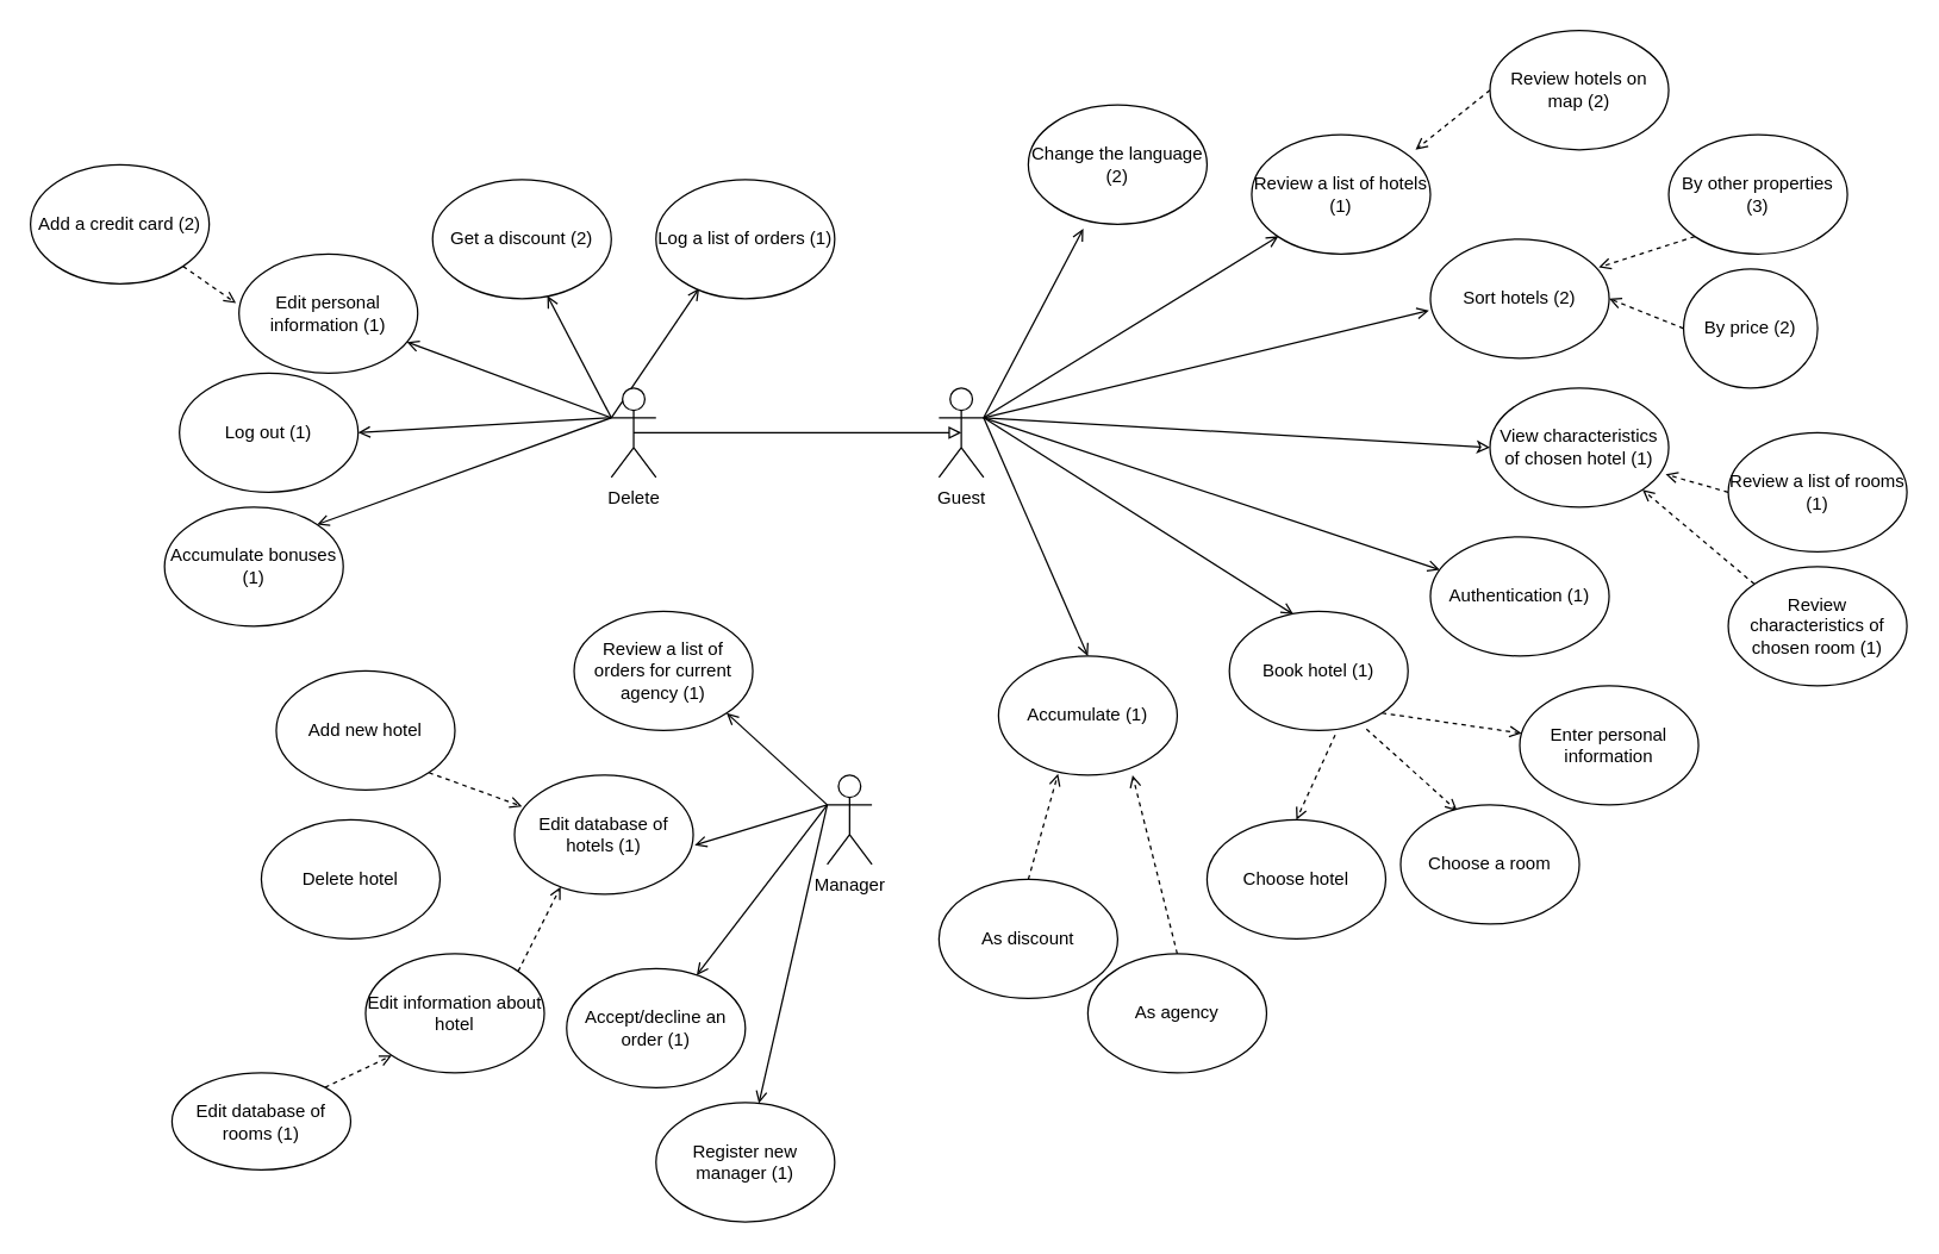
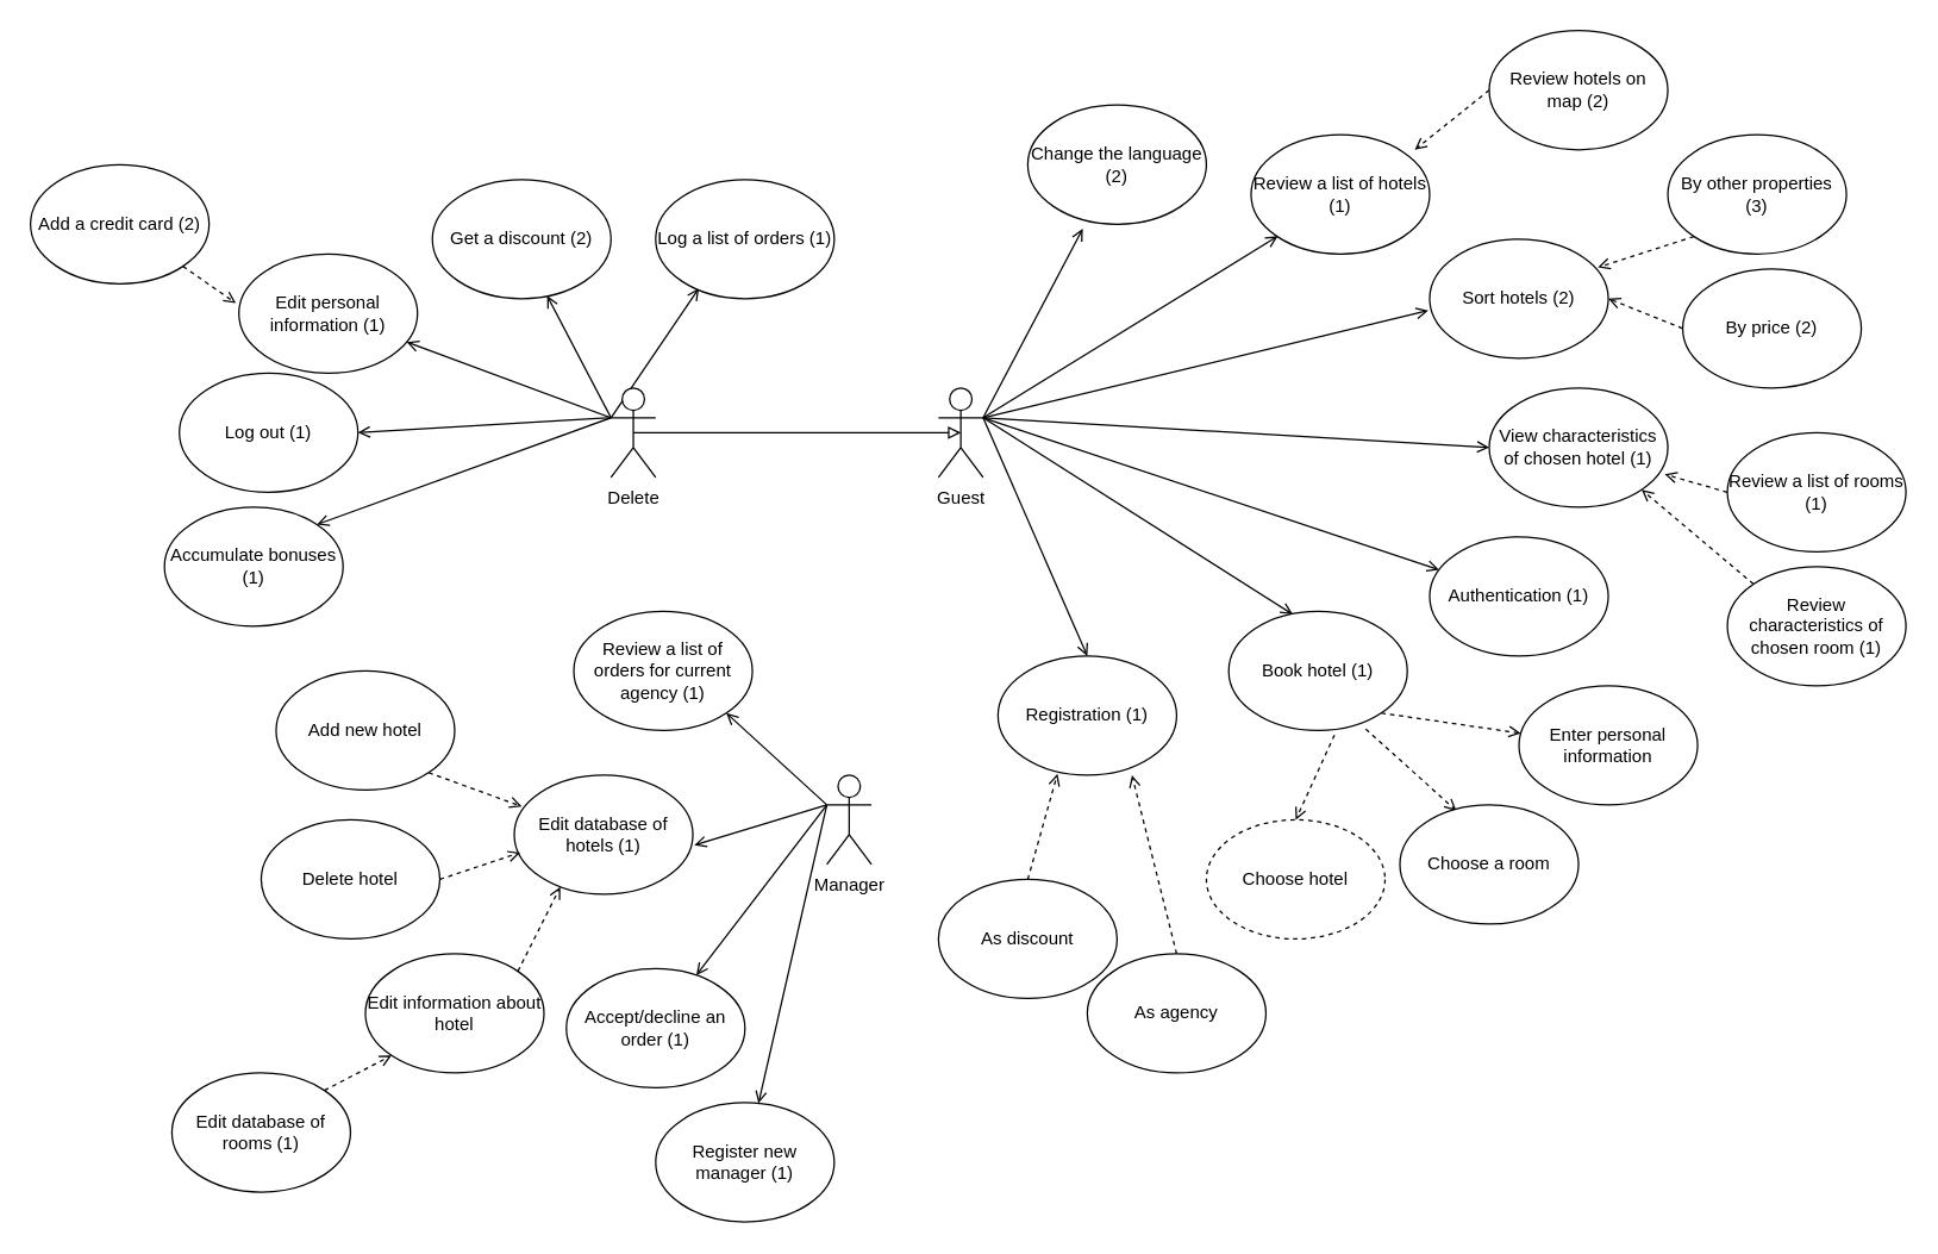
  <mxCell id="0" />
  <mxCell id="1" parent="0" />
  <mxCell id="2" style="edgeStyle=none;rounded=0;orthogonalLoop=1;jettySize=auto;html=1;exitX=1;exitY=0.333;exitDx=0;exitDy=0;exitPerimeter=0;entryX=0;entryY=1;entryDx=0;entryDy=0;endArrow=open;endFill=0;" parent="1" source="9" edge="1"><mxGeometry relative="1" as="geometry"><mxPoint x="858" y="158" as="targetPoint" /></mxGeometry></mxCell>
  <mxCell id="3" style="edgeStyle=none;rounded=0;orthogonalLoop=1;jettySize=auto;html=1;exitX=1;exitY=0.333;exitDx=0;exitDy=0;exitPerimeter=0;entryX=-0.008;entryY=0.6;entryDx=0;entryDy=0;entryPerimeter=0;endArrow=open;endFill=0;" parent="1" source="9" target="12" edge="1"><mxGeometry relative="1" as="geometry" /></mxCell>
- <mxCell id="4" style="edgeStyle=none;rounded=0;orthogonalLoop=1;jettySize=auto;html=1;exitX=1;exitY=0.333;exitDx=0;exitDy=0;exitPerimeter=0;entryX=0;entryY=0.5;entryDx=0;entryDy=0;endArrow=classic;endFill=0;" parent="1" source="9" target="11" edge="1"><mxGeometry relative="1" as="geometry" /></mxCell>
+ <mxCell id="4" style="edgeStyle=none;rounded=0;orthogonalLoop=1;jettySize=auto;html=1;exitX=1;exitY=0.333;exitDx=0;exitDy=0;exitPerimeter=0;entryX=0;entryY=0.5;entryDx=0;entryDy=0;endArrow=open;endFill=0;" parent="1" source="9" target="11" edge="1"><mxGeometry relative="1" as="geometry" /></mxCell>
  <mxCell id="5" style="edgeStyle=none;rounded=0;orthogonalLoop=1;jettySize=auto;html=1;exitX=1;exitY=0.333;exitDx=0;exitDy=0;exitPerimeter=0;endArrow=open;endFill=0;" parent="1" source="9" target="15" edge="1"><mxGeometry relative="1" as="geometry" /></mxCell>
  <mxCell id="6" style="edgeStyle=none;rounded=0;orthogonalLoop=1;jettySize=auto;html=1;exitX=1;exitY=0.333;exitDx=0;exitDy=0;exitPerimeter=0;entryX=0.358;entryY=0.025;entryDx=0;entryDy=0;entryPerimeter=0;endArrow=open;endFill=0;" parent="1" source="9" target="20" edge="1"><mxGeometry relative="1" as="geometry" /></mxCell>
  <mxCell id="7" style="edgeStyle=none;rounded=0;orthogonalLoop=1;jettySize=auto;html=1;exitX=1;exitY=0.333;exitDx=0;exitDy=0;exitPerimeter=0;entryX=0.5;entryY=0;entryDx=0;entryDy=0;endArrow=open;endFill=0;" parent="1" source="9" target="16" edge="1"><mxGeometry relative="1" as="geometry" /></mxCell>
  <mxCell id="8" style="edgeStyle=none;rounded=0;orthogonalLoop=1;jettySize=auto;html=1;exitX=1;exitY=0.333;exitDx=0;exitDy=0;exitPerimeter=0;entryX=0.308;entryY=1.038;entryDx=0;entryDy=0;entryPerimeter=0;endArrow=open;endFill=0;" parent="1" source="9" target="64" edge="1"><mxGeometry relative="1" as="geometry" /></mxCell>
  <mxCell id="9" value="Guest&lt;br&gt;" style="shape=umlActor;verticalLabelPosition=bottom;labelBackgroundColor=#ffffff;verticalAlign=top;html=1;outlineConnect=0;" parent="1" vertex="1"><mxGeometry x="630" y="260" width="30" height="60" as="geometry" /></mxCell>
- <mxCell id="10" value="Choose hotel" style="ellipse;whiteSpace=wrap;html=1;" parent="1" vertex="1"><mxGeometry x="810" y="550" width="120" height="80" as="geometry" /></mxCell>
+ <mxCell id="10" value="Choose hotel" style="ellipse;whiteSpace=wrap;html=1;dashed=1;" parent="1" vertex="1"><mxGeometry x="810" y="550" width="120" height="80" as="geometry" /></mxCell>
  <mxCell id="11" value="View characteristics of chosen hotel (1)" style="ellipse;whiteSpace=wrap;html=1;" parent="1" vertex="1"><mxGeometry x="1000" y="260" width="120" height="80" as="geometry" /></mxCell>
  <mxCell id="12" value="Sort hotels (2)" style="ellipse;whiteSpace=wrap;html=1;" parent="1" vertex="1"><mxGeometry x="960" y="160" width="120" height="80" as="geometry" /></mxCell>
  <mxCell id="13" style="edgeStyle=none;rounded=0;orthogonalLoop=1;jettySize=auto;html=1;exitX=0;exitY=0.5;exitDx=0;exitDy=0;entryX=1;entryY=0.5;entryDx=0;entryDy=0;dashed=1;endArrow=open;endFill=0;" parent="1" source="14" target="12" edge="1"><mxGeometry relative="1" as="geometry" /></mxCell>
- <mxCell id="14" value="By price (2)" style="ellipse;whiteSpace=wrap;html=1;" parent="1" vertex="1"><mxGeometry x="1130" y="180" width="90" height="80" as="geometry" /></mxCell>
+ <mxCell id="14" value="By price (2)" style="ellipse;whiteSpace=wrap;html=1;" parent="1" vertex="1"><mxGeometry x="1130" y="180" width="120" height="80" as="geometry" /></mxCell>
  <mxCell id="15" value="Authentication (1)" style="ellipse;whiteSpace=wrap;html=1;" parent="1" vertex="1"><mxGeometry x="960" y="360" width="120" height="80" as="geometry" /></mxCell>
- <mxCell id="16" value="Accumulate (1)" style="ellipse;whiteSpace=wrap;html=1;" parent="1" vertex="1"><mxGeometry x="670" y="440" width="120" height="80" as="geometry" /></mxCell>
+ <mxCell id="16" value="Registration (1)" style="ellipse;whiteSpace=wrap;html=1;" parent="1" vertex="1"><mxGeometry x="670" y="440" width="120" height="80" as="geometry" /></mxCell>
  <mxCell id="17" style="edgeStyle=none;rounded=0;orthogonalLoop=1;jettySize=auto;html=1;exitX=0.592;exitY=1.038;exitDx=0;exitDy=0;entryX=0.5;entryY=0;entryDx=0;entryDy=0;dashed=1;endArrow=open;endFill=0;exitPerimeter=0;" parent="1" source="20" target="10" edge="1"><mxGeometry relative="1" as="geometry" /></mxCell>
  <mxCell id="18" style="edgeStyle=none;rounded=0;orthogonalLoop=1;jettySize=auto;html=1;exitX=1;exitY=1;exitDx=0;exitDy=0;dashed=1;endArrow=open;endFill=0;" parent="1" source="20" target="21" edge="1"><mxGeometry relative="1" as="geometry" /></mxCell>
  <mxCell id="19" style="edgeStyle=none;rounded=0;orthogonalLoop=1;jettySize=auto;html=1;exitX=0.767;exitY=0.988;exitDx=0;exitDy=0;entryX=0.317;entryY=0.05;entryDx=0;entryDy=0;entryPerimeter=0;endArrow=open;endFill=0;dashed=1;exitPerimeter=0;" parent="1" source="20" target="48" edge="1"><mxGeometry relative="1" as="geometry" /></mxCell>
  <mxCell id="20" value="Book hotel (1)&lt;br&gt;" style="ellipse;whiteSpace=wrap;html=1;" parent="1" vertex="1"><mxGeometry x="825" y="410" width="120" height="80" as="geometry" /></mxCell>
  <mxCell id="21" value="Enter personal information" style="ellipse;whiteSpace=wrap;html=1;" parent="1" vertex="1"><mxGeometry x="1020" y="460" width="120" height="80" as="geometry" /></mxCell>
  <mxCell id="22" style="edgeStyle=none;rounded=0;orthogonalLoop=1;jettySize=auto;html=1;exitX=0.5;exitY=0.5;exitDx=0;exitDy=0;exitPerimeter=0;entryX=0.5;entryY=0.5;entryDx=0;entryDy=0;entryPerimeter=0;endArrow=block;endFill=0;" parent="1" source="28" target="9" edge="1"><mxGeometry relative="1" as="geometry" /></mxCell>
  <mxCell id="23" style="edgeStyle=none;rounded=0;orthogonalLoop=1;jettySize=auto;html=1;exitX=0;exitY=0.333;exitDx=0;exitDy=0;exitPerimeter=0;entryX=0.642;entryY=0.975;entryDx=0;entryDy=0;entryPerimeter=0;endArrow=open;endFill=0;" parent="1" source="28" target="31" edge="1"><mxGeometry relative="1" as="geometry" /></mxCell>
  <mxCell id="24" style="edgeStyle=none;rounded=0;orthogonalLoop=1;jettySize=auto;html=1;exitX=0;exitY=0.333;exitDx=0;exitDy=0;exitPerimeter=0;endArrow=open;endFill=0;" parent="1" source="28" target="30" edge="1"><mxGeometry relative="1" as="geometry" /></mxCell>
  <mxCell id="25" style="edgeStyle=none;rounded=0;orthogonalLoop=1;jettySize=auto;html=1;exitX=0;exitY=0.333;exitDx=0;exitDy=0;exitPerimeter=0;entryX=1;entryY=0.5;entryDx=0;entryDy=0;endArrow=open;endFill=0;" parent="1" source="28" target="29" edge="1"><mxGeometry relative="1" as="geometry" /></mxCell>
  <mxCell id="26" style="edgeStyle=none;rounded=0;orthogonalLoop=1;jettySize=auto;html=1;exitX=0;exitY=0.333;exitDx=0;exitDy=0;exitPerimeter=0;entryX=1;entryY=0;entryDx=0;entryDy=0;endArrow=open;endFill=0;" parent="1" source="28" target="32" edge="1"><mxGeometry relative="1" as="geometry" /></mxCell>
  <mxCell id="27" style="edgeStyle=none;rounded=0;orthogonalLoop=1;jettySize=auto;html=1;exitX=0;exitY=0.333;exitDx=0;exitDy=0;exitPerimeter=0;entryX=0.242;entryY=0.913;entryDx=0;entryDy=0;entryPerimeter=0;endArrow=open;endFill=0;" parent="1" source="28" target="55" edge="1"><mxGeometry relative="1" as="geometry" /></mxCell>
  <mxCell id="28" value="Delete" style="shape=umlActor;verticalLabelPosition=bottom;labelBackgroundColor=#ffffff;verticalAlign=top;html=1;outlineConnect=0;" parent="1" vertex="1"><mxGeometry x="410" y="260" width="30" height="60" as="geometry" /></mxCell>
  <mxCell id="29" value="Log out (1)" style="ellipse;whiteSpace=wrap;html=1;" parent="1" vertex="1"><mxGeometry x="120" y="250" width="120" height="80" as="geometry" /></mxCell>
  <mxCell id="30" value="Edit personal information (1)" style="ellipse;whiteSpace=wrap;html=1;" parent="1" vertex="1"><mxGeometry x="160" y="170" width="120" height="80" as="geometry" /></mxCell>
  <mxCell id="31" value="Get a discount (2)" style="ellipse;whiteSpace=wrap;html=1;" parent="1" vertex="1"><mxGeometry x="290" y="120" width="120" height="80" as="geometry" /></mxCell>
  <mxCell id="32" value="Accumulate bonuses (1)" style="ellipse;whiteSpace=wrap;html=1;" parent="1" vertex="1"><mxGeometry x="110" y="340" width="120" height="80" as="geometry" /></mxCell>
  <mxCell id="33" value="Edit database of hotels (1)" style="ellipse;whiteSpace=wrap;html=1;" parent="1" vertex="1"><mxGeometry x="345" y="520" width="120" height="80" as="geometry" /></mxCell>
  <mxCell id="34" style="edgeStyle=none;rounded=0;orthogonalLoop=1;jettySize=auto;html=1;exitX=0;exitY=0.333;exitDx=0;exitDy=0;exitPerimeter=0;entryX=1.008;entryY=0.588;entryDx=0;entryDy=0;entryPerimeter=0;endArrow=open;endFill=0;" parent="1" source="38" target="33" edge="1"><mxGeometry relative="1" as="geometry" /></mxCell>
  <mxCell id="35" style="edgeStyle=none;rounded=0;orthogonalLoop=1;jettySize=auto;html=1;exitX=0;exitY=0.333;exitDx=0;exitDy=0;exitPerimeter=0;endArrow=open;endFill=0;" parent="1" source="38" target="45" edge="1"><mxGeometry relative="1" as="geometry" /></mxCell>
  <mxCell id="36" style="edgeStyle=none;rounded=0;orthogonalLoop=1;jettySize=auto;html=1;exitX=0;exitY=0.333;exitDx=0;exitDy=0;exitPerimeter=0;entryX=1;entryY=1;entryDx=0;entryDy=0;endArrow=open;endFill=0;" parent="1" source="38" target="46" edge="1"><mxGeometry relative="1" as="geometry" /></mxCell>
  <mxCell id="37" style="edgeStyle=none;rounded=0;orthogonalLoop=1;jettySize=auto;html=1;exitX=0;exitY=0.333;exitDx=0;exitDy=0;exitPerimeter=0;endArrow=open;endFill=0;" edge="1" parent="1" source="38" target="67"><mxGeometry relative="1" as="geometry" /></mxCell>
  <mxCell id="38" value="Manager" style="shape=umlActor;verticalLabelPosition=bottom;labelBackgroundColor=#ffffff;verticalAlign=top;html=1;outlineConnect=0;" parent="1" vertex="1"><mxGeometry x="555" y="520" width="30" height="60" as="geometry" /></mxCell>
  <mxCell id="39" style="edgeStyle=none;rounded=0;orthogonalLoop=1;jettySize=auto;html=1;exitX=1;exitY=1;exitDx=0;exitDy=0;entryX=0.042;entryY=0.263;entryDx=0;entryDy=0;entryPerimeter=0;endArrow=open;endFill=0;dashed=1;" parent="1" source="40" target="33" edge="1"><mxGeometry relative="1" as="geometry" /></mxCell>
  <mxCell id="40" value="Add new hotel" style="ellipse;whiteSpace=wrap;html=1;" parent="1" vertex="1"><mxGeometry x="185" y="450" width="120" height="80" as="geometry" /></mxCell>
+ <mxCell id="41" style="edgeStyle=none;rounded=0;orthogonalLoop=1;jettySize=auto;html=1;exitX=1;exitY=0.5;exitDx=0;exitDy=0;entryX=0.033;entryY=0.65;entryDx=0;entryDy=0;entryPerimeter=0;dashed=1;endArrow=open;endFill=0;" parent="1" source="42" target="33" edge="1"><mxGeometry relative="1" as="geometry" /></mxCell>
  <mxCell id="42" value="Delete hotel" style="ellipse;whiteSpace=wrap;html=1;" parent="1" vertex="1"><mxGeometry x="175" y="550" width="120" height="80" as="geometry" /></mxCell>
  <mxCell id="43" style="edgeStyle=none;rounded=0;orthogonalLoop=1;jettySize=auto;html=1;exitX=1;exitY=0;exitDx=0;exitDy=0;entryX=0.258;entryY=0.938;entryDx=0;entryDy=0;entryPerimeter=0;dashed=1;endArrow=open;endFill=0;" parent="1" source="44" target="33" edge="1"><mxGeometry relative="1" as="geometry" /></mxCell>
  <mxCell id="44" value="Edit information about hotel" style="ellipse;whiteSpace=wrap;html=1;" parent="1" vertex="1"><mxGeometry x="245" y="640" width="120" height="80" as="geometry" /></mxCell>
  <mxCell id="45" value="Accept/decline an order (1)" style="ellipse;whiteSpace=wrap;html=1;" parent="1" vertex="1"><mxGeometry x="380" y="650" width="120" height="80" as="geometry" /></mxCell>
  <mxCell id="46" value="Review a list of orders for current agency (1)" style="ellipse;whiteSpace=wrap;html=1;" parent="1" vertex="1"><mxGeometry x="385" y="410" width="120" height="80" as="geometry" /></mxCell>
  <mxCell id="47" value="Review a list of hotels (1)" style="ellipse;whiteSpace=wrap;html=1;" parent="1" vertex="1"><mxGeometry x="840" y="90" width="120" height="80" as="geometry" /></mxCell>
  <mxCell id="48" value="Choose a room" style="ellipse;whiteSpace=wrap;html=1;" parent="1" vertex="1"><mxGeometry x="940" y="540" width="120" height="80" as="geometry" /></mxCell>
  <mxCell id="49" style="edgeStyle=none;rounded=0;orthogonalLoop=1;jettySize=auto;html=1;exitX=0;exitY=0.5;exitDx=0;exitDy=0;entryX=0.983;entryY=0.725;entryDx=0;entryDy=0;entryPerimeter=0;dashed=1;endArrow=open;endFill=0;" parent="1" source="50" target="11" edge="1"><mxGeometry relative="1" as="geometry" /></mxCell>
  <mxCell id="50" value="Review a list of rooms (1)" style="ellipse;whiteSpace=wrap;html=1;" parent="1" vertex="1"><mxGeometry x="1160" y="290" width="120" height="80" as="geometry" /></mxCell>
  <mxCell id="51" style="rounded=0;orthogonalLoop=1;jettySize=auto;html=1;exitX=0;exitY=0.5;exitDx=0;exitDy=0;dashed=1;endArrow=open;endFill=0;" parent="1" source="52" edge="1"><mxGeometry relative="1" as="geometry"><mxPoint x="950" y="100" as="targetPoint" /></mxGeometry></mxCell>
  <mxCell id="52" value="Review hotels on map (2)" style="ellipse;whiteSpace=wrap;html=1;" parent="1" vertex="1"><mxGeometry x="1000" y="20" width="120" height="80" as="geometry" /></mxCell>
  <mxCell id="53" style="edgeStyle=none;rounded=0;orthogonalLoop=1;jettySize=auto;html=1;exitX=0;exitY=0;exitDx=0;exitDy=0;entryX=1;entryY=1;entryDx=0;entryDy=0;dashed=1;endArrow=open;endFill=0;" parent="1" source="54" target="11" edge="1"><mxGeometry relative="1" as="geometry" /></mxCell>
  <mxCell id="54" value="Review characteristics of chosen room (1)" style="ellipse;whiteSpace=wrap;html=1;" parent="1" vertex="1"><mxGeometry x="1160" y="380" width="120" height="80" as="geometry" /></mxCell>
  <mxCell id="55" value="Log a list of orders (1)" style="ellipse;whiteSpace=wrap;html=1;" parent="1" vertex="1"><mxGeometry x="440" y="120" width="120" height="80" as="geometry" /></mxCell>
  <mxCell id="56" style="edgeStyle=none;rounded=0;orthogonalLoop=1;jettySize=auto;html=1;exitX=1;exitY=0;exitDx=0;exitDy=0;entryX=0;entryY=1;entryDx=0;entryDy=0;endArrow=open;endFill=0;dashed=1;" parent="1" source="57" target="44" edge="1"><mxGeometry relative="1" as="geometry" /></mxCell>
- <mxCell id="57" value="Edit database of rooms (1)" style="ellipse;whiteSpace=wrap;html=1;" parent="1" vertex="1"><mxGeometry x="115" y="720" width="120" height="65" as="geometry" /></mxCell>
+ <mxCell id="57" value="Edit database of rooms (1)" style="ellipse;whiteSpace=wrap;html=1;" parent="1" vertex="1"><mxGeometry x="115" y="720" width="120" height="80" as="geometry" /></mxCell>
  <mxCell id="58" style="edgeStyle=none;rounded=0;orthogonalLoop=1;jettySize=auto;html=1;exitX=0;exitY=1;exitDx=0;exitDy=0;entryX=0.942;entryY=0.238;entryDx=0;entryDy=0;entryPerimeter=0;dashed=1;endArrow=open;endFill=0;" parent="1" source="59" target="12" edge="1"><mxGeometry relative="1" as="geometry" /></mxCell>
  <mxCell id="59" value="By other properties (3)" style="ellipse;whiteSpace=wrap;html=1;" parent="1" vertex="1"><mxGeometry x="1120" y="90" width="120" height="80" as="geometry" /></mxCell>
  <mxCell id="60" style="edgeStyle=none;rounded=0;orthogonalLoop=1;jettySize=auto;html=1;exitX=0.5;exitY=0;exitDx=0;exitDy=0;entryX=0.333;entryY=0.988;entryDx=0;entryDy=0;entryPerimeter=0;dashed=1;endArrow=open;endFill=0;" parent="1" source="61" target="16" edge="1"><mxGeometry relative="1" as="geometry" /></mxCell>
  <mxCell id="61" value="As discount" style="ellipse;whiteSpace=wrap;html=1;" parent="1" vertex="1"><mxGeometry x="630" y="590" width="120" height="80" as="geometry" /></mxCell>
  <mxCell id="62" style="edgeStyle=none;rounded=0;orthogonalLoop=1;jettySize=auto;html=1;exitX=0.5;exitY=0;exitDx=0;exitDy=0;entryX=0.75;entryY=1;entryDx=0;entryDy=0;entryPerimeter=0;dashed=1;endArrow=open;endFill=0;" parent="1" source="63" target="16" edge="1"><mxGeometry relative="1" as="geometry" /></mxCell>
  <mxCell id="63" value="As agency" style="ellipse;whiteSpace=wrap;html=1;" parent="1" vertex="1"><mxGeometry x="730" y="640" width="120" height="80" as="geometry" /></mxCell>
  <mxCell id="64" value="Change the language (2)" style="ellipse;whiteSpace=wrap;html=1;" parent="1" vertex="1"><mxGeometry x="690" y="70" width="120" height="80" as="geometry" /></mxCell>
  <mxCell id="65" style="rounded=0;orthogonalLoop=1;jettySize=auto;html=1;exitX=1;exitY=1;exitDx=0;exitDy=0;entryX=-0.017;entryY=0.413;entryDx=0;entryDy=0;entryPerimeter=0;dashed=1;endArrow=open;endFill=0;" edge="1" parent="1" source="66" target="30"><mxGeometry relative="1" as="geometry" /></mxCell>
  <mxCell id="66" value="Add a credit card (2)" style="ellipse;whiteSpace=wrap;html=1;" vertex="1" parent="1"><mxGeometry x="20" y="110" width="120" height="80" as="geometry" /></mxCell>
  <mxCell id="67" value="Register new manager (1)" style="ellipse;whiteSpace=wrap;html=1;" vertex="1" parent="1"><mxGeometry x="440" y="740" width="120" height="80" as="geometry" /></mxCell>
